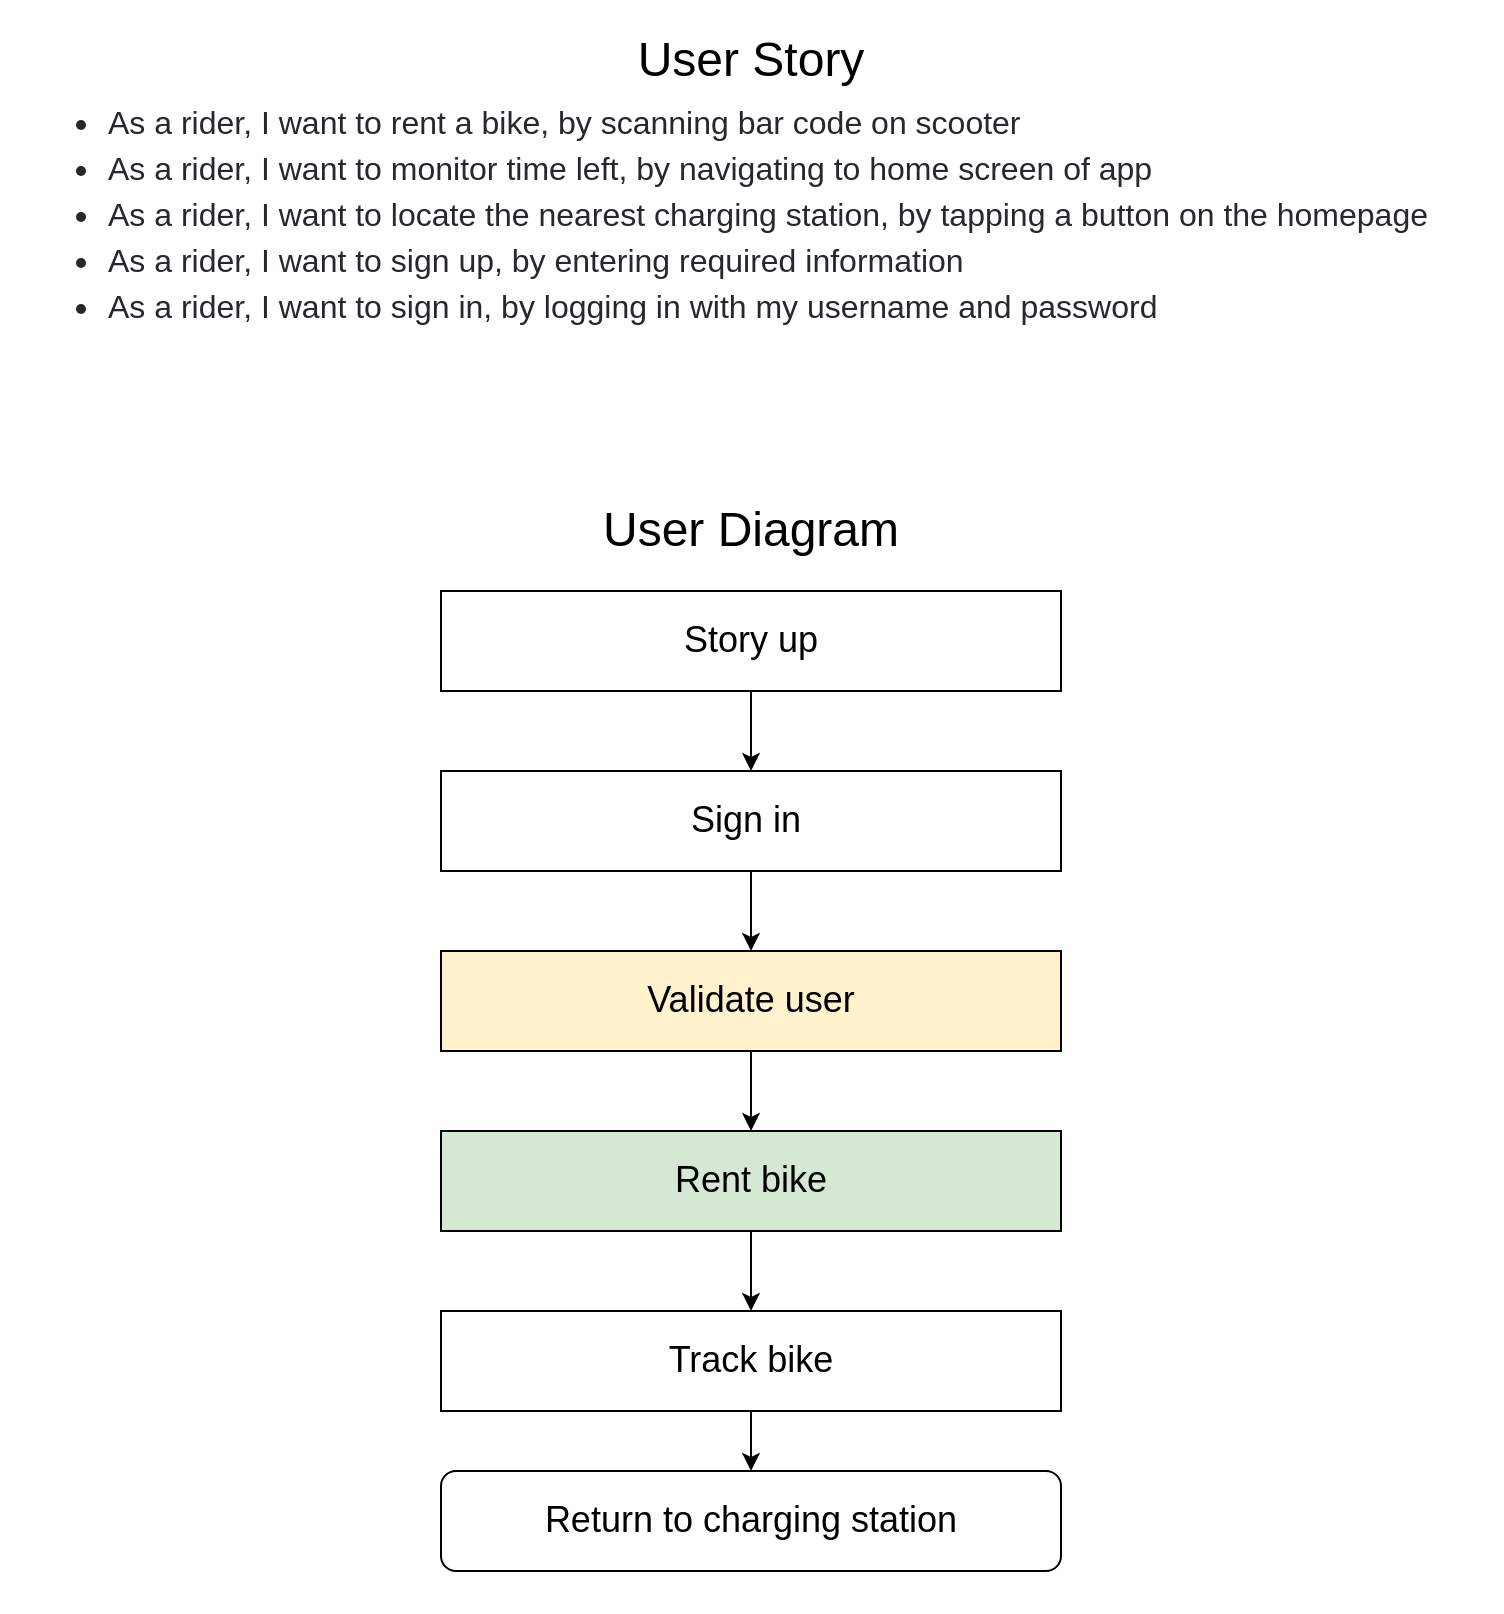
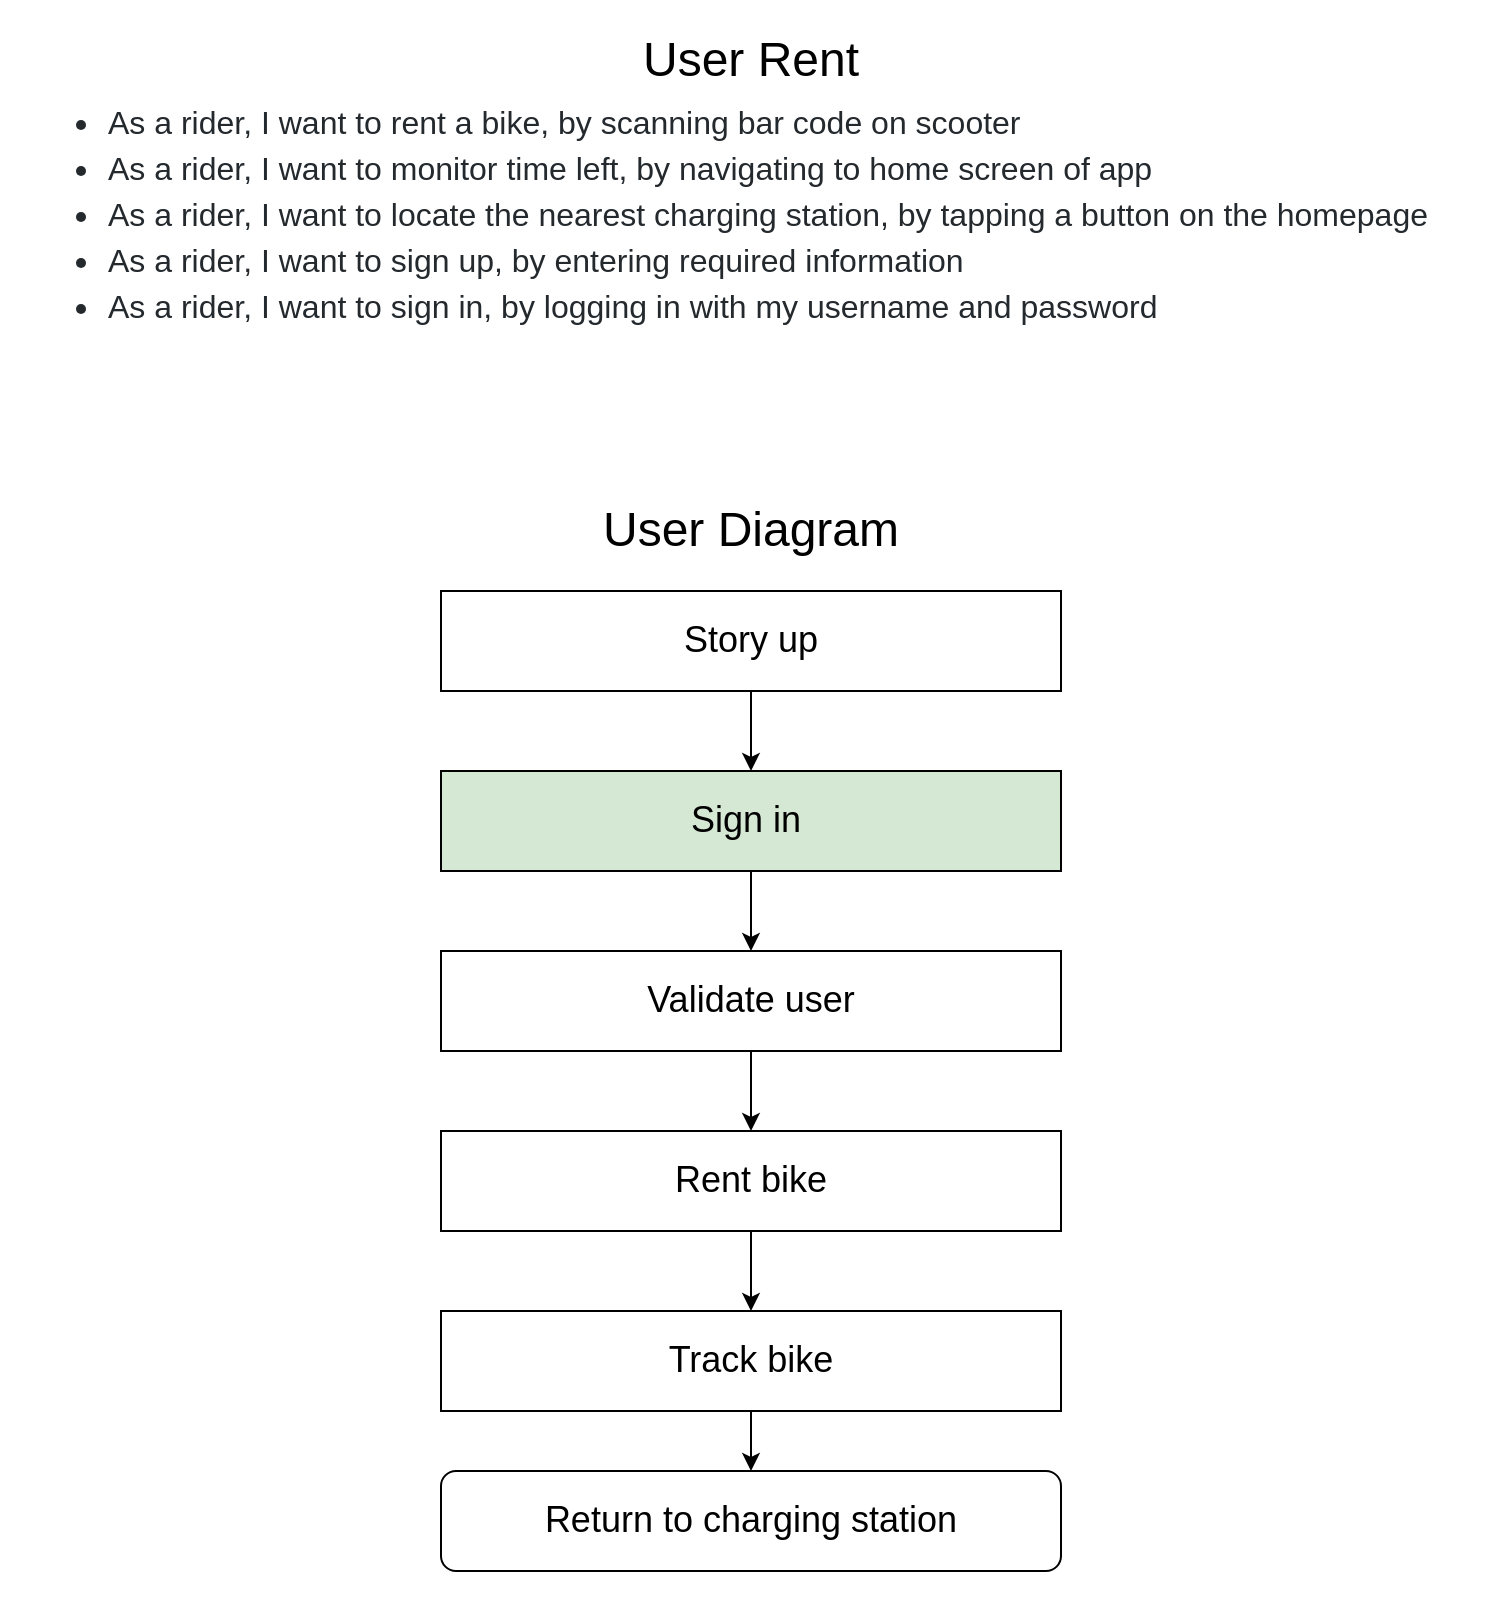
  <mxCell id="0" />
  <mxCell id="1" parent="0" />
  <mxCell id="2" value="&lt;font style=&quot;font-size: 18px&quot;&gt;Story up&lt;/font&gt;" style="html=1;fillColor=#FFFFFF;" vertex="1" parent="1"><mxGeometry x="220" y="295" width="310" height="50" as="geometry" /></mxCell>
- <mxCell id="3" value="&lt;span style=&quot;font-size: 18px&quot;&gt;Sign in&amp;nbsp;&lt;/span&gt;" style="html=1;fillColor=#FFFFFF;" vertex="1" parent="1"><mxGeometry x="220" y="385" width="310" height="50" as="geometry" /></mxCell>
- <mxCell id="4" value="&lt;font style=&quot;font-size: 18px&quot;&gt;Validate user&lt;/font&gt;" style="html=1;fillColor=#fff2cc;" vertex="1" parent="1"><mxGeometry x="220" y="475" width="310" height="50" as="geometry" /></mxCell>
- <mxCell id="5" value="&lt;font style=&quot;font-size: 18px&quot;&gt;Rent bike&lt;/font&gt;" style="html=1;fillColor=#d5e8d4;" vertex="1" parent="1"><mxGeometry x="220" y="565" width="310" height="50" as="geometry" /></mxCell>
+ <mxCell id="3" value="&lt;span style=&quot;font-size: 18px&quot;&gt;Sign in&amp;nbsp;&lt;/span&gt;" style="html=1;fillColor=#d5e8d4;" vertex="1" parent="1"><mxGeometry x="220" y="385" width="310" height="50" as="geometry" /></mxCell>
+ <mxCell id="4" value="&lt;font style=&quot;font-size: 18px&quot;&gt;Validate user&lt;/font&gt;" style="html=1;fillColor=#FFFFFF;" vertex="1" parent="1"><mxGeometry x="220" y="475" width="310" height="50" as="geometry" /></mxCell>
+ <mxCell id="5" value="&lt;font style=&quot;font-size: 18px&quot;&gt;Rent bike&lt;/font&gt;" style="html=1;fillColor=#FFFFFF;" vertex="1" parent="1"><mxGeometry x="220" y="565" width="310" height="50" as="geometry" /></mxCell>
  <mxCell id="6" value="&lt;font style=&quot;font-size: 18px&quot;&gt;Track bike&lt;/font&gt;&lt;span style=&quot;color: rgba(0 , 0 , 0 , 0) ; font-family: monospace ; font-size: 0px&quot;&gt;%3CmxGraphModel%3E%3Croot%3E%3CmxCell%20id%3D%220%22%2F%3E%3CmxCell%20id%3D%221%22%20parent%3D%220%22%2F%3E%3CmxCell%20id%3D%222%22%20value%3D%22%26lt%3Bfont%20style%3D%26quot%3Bfont-size%3A%2018px%26quot%3B%26gt%3BValidate%20User%26lt%3B%2Ffont%26gt%3B%22%20style%3D%22html%3D1%3BfillColor%3D%23FFFFFF%3B%22%20vertex%3D%221%22%20parent%3D%221%22%3E%3CmxGeometry%20x%3D%22270%22%20y%3D%22250%22%20width%3D%22310%22%20height%3D%2250%22%20as%3D%22geometry%22%2F%3E%3C%2FmxCell%3E%3C%2Froot%3E%3C%2FmxGraphModel%3E&lt;/span&gt;" style="html=1;fillColor=#FFFFFF;" vertex="1" parent="1"><mxGeometry x="220" y="655" width="310" height="50" as="geometry" /></mxCell>
  <mxCell id="7" value="&lt;font style=&quot;font-size: 18px&quot;&gt;Return to charging station&lt;/font&gt;" style="html=1;fillColor=#FFFFFF;rounded=1;" vertex="1" parent="1"><mxGeometry x="220" y="735" width="310" height="50" as="geometry" /></mxCell>
  <mxCell id="8" value="&lt;font style=&quot;font-size: 24px&quot;&gt;User Diagram&lt;/font&gt;" style="text;html=1;align=center;verticalAlign=middle;resizable=0;points=[];autosize=1;strokeColor=none;" vertex="1" parent="1"><mxGeometry x="265" y="255" width="220" height="20" as="geometry" /></mxCell>
  <mxCell id="9" value="" style="endArrow=classic;html=1;entryX=0.5;entryY=0;entryDx=0;entryDy=0;" edge="1" parent="1" target="3"><mxGeometry width="50" height="50" relative="1" as="geometry"><mxPoint x="375" y="345" as="sourcePoint" /><mxPoint x="425" y="295" as="targetPoint" /></mxGeometry></mxCell>
  <mxCell id="10" value="" style="endArrow=classic;html=1;entryX=0.5;entryY=0;entryDx=0;entryDy=0;" edge="1" parent="1" target="4"><mxGeometry width="50" height="50" relative="1" as="geometry"><mxPoint x="375" y="435" as="sourcePoint" /><mxPoint x="425" y="385" as="targetPoint" /></mxGeometry></mxCell>
  <mxCell id="11" value="" style="endArrow=classic;html=1;entryX=0.5;entryY=0;entryDx=0;entryDy=0;" edge="1" parent="1" target="5"><mxGeometry width="50" height="50" relative="1" as="geometry"><mxPoint x="375" y="525" as="sourcePoint" /><mxPoint x="425" y="475" as="targetPoint" /></mxGeometry></mxCell>
  <mxCell id="12" value="" style="endArrow=classic;html=1;entryX=0.5;entryY=0;entryDx=0;entryDy=0;" edge="1" parent="1" target="6"><mxGeometry width="50" height="50" relative="1" as="geometry"><mxPoint x="375" y="615" as="sourcePoint" /><mxPoint x="425" y="565" as="targetPoint" /></mxGeometry></mxCell>
  <mxCell id="13" value="" style="endArrow=classic;html=1;entryX=0.5;entryY=0;entryDx=0;entryDy=0;" edge="1" parent="1" target="7"><mxGeometry width="50" height="50" relative="1" as="geometry"><mxPoint x="375" y="705" as="sourcePoint" /><mxPoint x="425" y="655" as="targetPoint" /></mxGeometry></mxCell>
  <mxCell id="14" value="&lt;ul style=&quot;box-sizing: border-box ; margin-bottom: 16px ; margin-top: 0px ; padding-left: 2em ; color: rgb(36 , 41 , 46) ; font-family: , &amp;#34;blinkmacsystemfont&amp;#34; , &amp;#34;segoe ui&amp;#34; , &amp;#34;helvetica&amp;#34; , &amp;#34;arial&amp;#34; , sans-serif , &amp;#34;apple color emoji&amp;#34; , &amp;#34;segoe ui emoji&amp;#34; ; font-size: 16px ; background-color: rgb(255 , 255 , 255)&quot;&gt;&lt;li style=&quot;box-sizing: border-box&quot;&gt;As a rider, I want to rent a bike, by scanning bar code on scooter&lt;/li&gt;&lt;li style=&quot;box-sizing: border-box ; margin-top: 0.25em&quot;&gt;As a rider, I want to monitor time left, by navigating to home screen of app&lt;/li&gt;&lt;li style=&quot;box-sizing: border-box ; margin-top: 0.25em&quot;&gt;As a rider, I want to locate the nearest charging station, by tapping a button on the homepage&lt;/li&gt;&lt;li style=&quot;box-sizing: border-box ; margin-top: 0.25em&quot;&gt;As a rider, I want to sign up, by entering required information&lt;/li&gt;&lt;li style=&quot;box-sizing: border-box ; margin-top: 0.25em&quot;&gt;As a rider, I want to sign in, by logging in with my username and password&lt;/li&gt;&lt;/ul&gt;" style="text;html=1;align=left;verticalAlign=middle;resizable=0;points=[];autosize=1;strokeColor=none;" vertex="1" parent="1"><mxGeometry x="20" y="60" width="710" height="110" as="geometry" /></mxCell>
- <mxCell id="15" value="&lt;font style=&quot;font-size: 24px&quot;&gt;User Story&lt;/font&gt;" style="text;html=1;align=center;verticalAlign=middle;resizable=0;points=[];autosize=1;strokeColor=none;" vertex="1" parent="1"><mxGeometry x="310" y="20" width="130" height="20" as="geometry" /></mxCell>
+ <mxCell id="15" value="&lt;font style=&quot;font-size: 24px&quot;&gt;User Rent&lt;/font&gt;" style="text;html=1;align=center;verticalAlign=middle;resizable=0;points=[];autosize=1;strokeColor=none;" vertex="1" parent="1"><mxGeometry x="310" y="20" width="130" height="20" as="geometry" /></mxCell>
